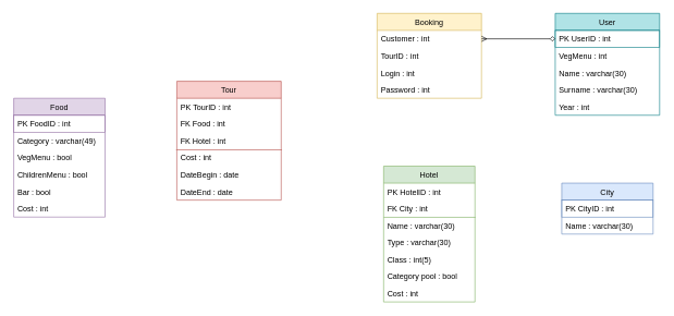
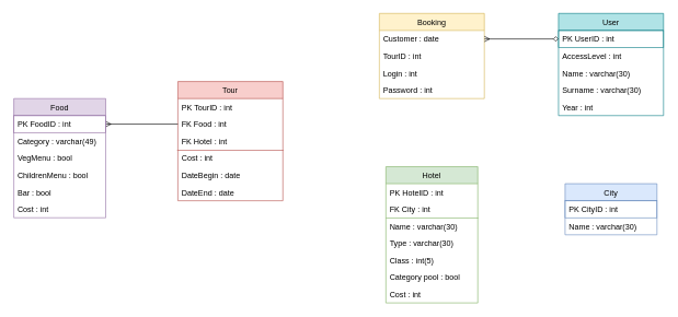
  <mxCell id="0" />
  <mxCell id="1" parent="0" />
  <mxCell id="2" value="Tour" style="swimlane;fontStyle=0;childLayout=stackLayout;horizontal=1;startSize=26;fillColor=#f8cecc;horizontalStack=0;resizeParent=1;resizeParentMax=0;resizeLast=0;collapsible=1;marginBottom=0;strokeColor=#b85450;" parent="1" vertex="1"><mxGeometry x="270" y="124" width="160" height="182" as="geometry" /></mxCell>
  <mxCell id="3" value="PK TourID : int" style="text;align=left;verticalAlign=top;spacingLeft=4;spacingRight=4;overflow=hidden;rotatable=0;points=[[0,0.5],[1,0.5]];portConstraint=eastwest;" parent="2" vertex="1"><mxGeometry y="26" width="160" height="26" as="geometry" /></mxCell>
  <mxCell id="4" value="FK Food : int&#10;" style="text;strokeColor=none;fillColor=none;align=left;verticalAlign=top;spacingLeft=4;spacingRight=4;overflow=hidden;rotatable=0;points=[[0,0.5],[1,0.5]];portConstraint=eastwest;" parent="2" vertex="1"><mxGeometry y="52" width="160" height="26" as="geometry" /></mxCell>
  <mxCell id="5" value="FK Hotel : int" style="text;align=left;verticalAlign=top;spacingLeft=4;spacingRight=4;overflow=hidden;rotatable=0;points=[[0,0.5],[1,0.5]];portConstraint=eastwest;" parent="2" vertex="1"><mxGeometry y="78" width="160" height="26" as="geometry" /></mxCell>
  <mxCell id="6" value="Cost : int" style="text;strokeColor=none;fillColor=none;align=left;verticalAlign=top;spacingLeft=4;spacingRight=4;overflow=hidden;rotatable=0;points=[[0,0.5],[1,0.5]];portConstraint=eastwest;" parent="2" vertex="1"><mxGeometry y="104" width="160" height="26" as="geometry" /></mxCell>
  <mxCell id="7" value="DateBegin : date" style="text;strokeColor=none;fillColor=none;align=left;verticalAlign=top;spacingLeft=4;spacingRight=4;overflow=hidden;rotatable=0;points=[[0,0.5],[1,0.5]];portConstraint=eastwest;" parent="2" vertex="1"><mxGeometry y="130" width="160" height="26" as="geometry" /></mxCell>
  <mxCell id="8" value="DateEnd : date" style="text;strokeColor=none;fillColor=none;align=left;verticalAlign=top;spacingLeft=4;spacingRight=4;overflow=hidden;rotatable=0;points=[[0,0.5],[1,0.5]];portConstraint=eastwest;" parent="2" vertex="1"><mxGeometry y="156" width="160" height="26" as="geometry" /></mxCell>
  <mxCell id="9" value="" style="endArrow=none;html=1;fillColor=#f8cecc;strokeColor=#b85450;" parent="2" edge="1"><mxGeometry width="50" height="50" relative="1" as="geometry"><mxPoint x="-1" y="105" as="sourcePoint" /><mxPoint x="161" y="105" as="targetPoint" /><Array as="points" /></mxGeometry></mxCell>
+ <mxCell id="10" style="edgeStyle=orthogonalEdgeStyle;rounded=0;orthogonalLoop=1;jettySize=auto;html=1;exitX=0;exitY=0.5;exitDx=0;exitDy=0;entryX=1;entryY=0.5;entryDx=0;entryDy=0;endArrow=ERmany;endFill=0;" parent="1" source="4" target="12" edge="1"><mxGeometry relative="1" as="geometry" /></mxCell>
  <mxCell id="11" value="Food" style="swimlane;fontStyle=0;childLayout=stackLayout;horizontal=1;startSize=26;fillColor=#e1d5e7;horizontalStack=0;resizeParent=1;resizeParentMax=0;resizeLast=0;collapsible=1;marginBottom=0;align=center;strokeColor=#9673a6;" parent="1" vertex="1"><mxGeometry x="20" y="150" width="140" height="182" as="geometry" /></mxCell>
  <mxCell id="12" value="PK FoodID : int" style="text;strokeColor=#9673a6;align=left;verticalAlign=top;spacingLeft=4;spacingRight=4;overflow=hidden;rotatable=0;points=[[0,0.5],[1,0.5]];portConstraint=eastwest;" parent="11" vertex="1"><mxGeometry y="26" width="140" height="26" as="geometry" /></mxCell>
  <mxCell id="13" value="Category : varchar(49)" style="text;strokeColor=none;fillColor=none;align=left;verticalAlign=top;spacingLeft=4;spacingRight=4;overflow=hidden;rotatable=0;points=[[0,0.5],[1,0.5]];portConstraint=eastwest;" parent="11" vertex="1"><mxGeometry y="52" width="140" height="26" as="geometry" /></mxCell>
  <mxCell id="14" value="VegMenu : bool" style="text;strokeColor=none;fillColor=none;align=left;verticalAlign=top;spacingLeft=4;spacingRight=4;overflow=hidden;rotatable=0;points=[[0,0.5],[1,0.5]];portConstraint=eastwest;" parent="11" vertex="1"><mxGeometry y="78" width="140" height="26" as="geometry" /></mxCell>
  <mxCell id="15" value="ChildrenMenu : bool" style="text;strokeColor=none;fillColor=none;align=left;verticalAlign=top;spacingLeft=4;spacingRight=4;overflow=hidden;rotatable=0;points=[[0,0.5],[1,0.5]];portConstraint=eastwest;" parent="11" vertex="1"><mxGeometry y="104" width="140" height="26" as="geometry" /></mxCell>
  <mxCell id="16" value="Bar : bool" style="text;strokeColor=none;fillColor=none;align=left;verticalAlign=top;spacingLeft=4;spacingRight=4;overflow=hidden;rotatable=0;points=[[0,0.5],[1,0.5]];portConstraint=eastwest;" parent="11" vertex="1"><mxGeometry y="130" width="140" height="26" as="geometry" /></mxCell>
  <mxCell id="17" value="Cost : int" style="text;strokeColor=none;fillColor=none;align=left;verticalAlign=top;spacingLeft=4;spacingRight=4;overflow=hidden;rotatable=0;points=[[0,0.5],[1,0.5]];portConstraint=eastwest;" parent="11" vertex="1"><mxGeometry y="156" width="140" height="26" as="geometry" /></mxCell>
  <mxCell id="18" value="Hotel" style="swimlane;fontStyle=0;childLayout=stackLayout;horizontal=1;startSize=26;fillColor=#d5e8d4;horizontalStack=0;resizeParent=1;resizeParentMax=0;resizeLast=0;collapsible=1;marginBottom=0;align=center;strokeColor=#82b366;" parent="1" vertex="1"><mxGeometry x="587" y="254" width="140" height="208" as="geometry" /></mxCell>
  <mxCell id="19" value="PK HotelID : int" style="text;align=left;verticalAlign=top;spacingLeft=4;spacingRight=4;overflow=hidden;rotatable=0;points=[[0,0.5],[1,0.5]];portConstraint=eastwest;" parent="18" vertex="1"><mxGeometry y="26" width="140" height="26" as="geometry" /></mxCell>
  <mxCell id="20" value="FK City : int" style="text;strokeColor=none;fillColor=none;align=left;verticalAlign=top;spacingLeft=4;spacingRight=4;overflow=hidden;rotatable=0;points=[[0,0.5],[1,0.5]];portConstraint=eastwest;" parent="18" vertex="1"><mxGeometry y="52" width="140" height="26" as="geometry" /></mxCell>
  <mxCell id="21" value="Name : varchar(30)" style="text;strokeColor=none;fillColor=none;align=left;verticalAlign=top;spacingLeft=4;spacingRight=4;overflow=hidden;rotatable=0;points=[[0,0.5],[1,0.5]];portConstraint=eastwest;" parent="18" vertex="1"><mxGeometry y="78" width="140" height="26" as="geometry" /></mxCell>
  <mxCell id="22" value="Type : varchar(30)" style="text;strokeColor=none;fillColor=none;align=left;verticalAlign=top;spacingLeft=4;spacingRight=4;overflow=hidden;rotatable=0;points=[[0,0.5],[1,0.5]];portConstraint=eastwest;" parent="18" vertex="1"><mxGeometry y="104" width="140" height="26" as="geometry" /></mxCell>
  <mxCell id="23" value="Class : int(5)" style="text;strokeColor=none;fillColor=none;align=left;verticalAlign=top;spacingLeft=4;spacingRight=4;overflow=hidden;rotatable=0;points=[[0,0.5],[1,0.5]];portConstraint=eastwest;" parent="18" vertex="1"><mxGeometry y="130" width="140" height="26" as="geometry" /></mxCell>
  <mxCell id="24" value="Category pool : bool" style="text;strokeColor=none;fillColor=none;align=left;verticalAlign=top;spacingLeft=4;spacingRight=4;overflow=hidden;rotatable=0;points=[[0,0.5],[1,0.5]];portConstraint=eastwest;" parent="18" vertex="1"><mxGeometry y="156" width="140" height="26" as="geometry" /></mxCell>
  <mxCell id="25" value="Cost : int" style="text;strokeColor=none;fillColor=none;align=left;verticalAlign=top;spacingLeft=4;spacingRight=4;overflow=hidden;rotatable=0;points=[[0,0.5],[1,0.5]];portConstraint=eastwest;" parent="18" vertex="1"><mxGeometry y="182" width="140" height="26" as="geometry" /></mxCell>
  <mxCell id="26" value="" style="endArrow=none;html=1;entryX=1.006;entryY=1.015;entryDx=0;entryDy=0;entryPerimeter=0;exitX=0;exitY=0.015;exitDx=0;exitDy=0;exitPerimeter=0;fillColor=#d5e8d4;strokeColor=#82b366;" parent="18" source="21" target="20" edge="1"><mxGeometry width="50" height="50" relative="1" as="geometry"><mxPoint x="-110" y="50" as="sourcePoint" /><mxPoint x="-60" as="targetPoint" /></mxGeometry></mxCell>
  <mxCell id="27" value="City" style="swimlane;fontStyle=0;childLayout=stackLayout;horizontal=1;startSize=26;fillColor=#dae8fc;horizontalStack=0;resizeParent=1;resizeParentMax=0;resizeLast=0;collapsible=1;marginBottom=0;align=center;strokeColor=#6c8ebf;" parent="1" vertex="1"><mxGeometry x="860" y="280" width="140" height="78" as="geometry" /></mxCell>
  <mxCell id="28" value="PK CityID : int" style="text;strokeColor=#6c8ebf;align=left;verticalAlign=top;spacingLeft=4;spacingRight=4;overflow=hidden;rotatable=0;points=[[0,0.5],[1,0.5]];portConstraint=eastwest;" parent="27" vertex="1"><mxGeometry y="26" width="140" height="26" as="geometry" /></mxCell>
  <mxCell id="29" value="Name : varchar(30)" style="text;strokeColor=none;fillColor=none;align=left;verticalAlign=top;spacingLeft=4;spacingRight=4;overflow=hidden;rotatable=0;points=[[0,0.5],[1,0.5]];portConstraint=eastwest;" parent="27" vertex="1"><mxGeometry y="52" width="140" height="26" as="geometry" /></mxCell>
  <mxCell id="30" value="Booking" style="swimlane;fontStyle=0;childLayout=stackLayout;horizontal=1;startSize=26;fillColor=#fff2cc;horizontalStack=0;resizeParent=1;resizeParentMax=0;resizeLast=0;collapsible=1;marginBottom=0;strokeColor=#d6b656;" vertex="1" parent="1"><mxGeometry x="577" y="20" width="160" height="130" as="geometry" /></mxCell>
- <mxCell id="31" value="Customer : int&#10;" style="text;strokeColor=none;fillColor=none;align=left;verticalAlign=top;spacingLeft=4;spacingRight=4;overflow=hidden;rotatable=0;points=[[0,0.5],[1,0.5]];portConstraint=eastwest;" vertex="1" parent="30"><mxGeometry y="26" width="160" height="26" as="geometry" /></mxCell>
+ <mxCell id="31" value="Customer : date&#10;" style="text;strokeColor=none;fillColor=none;align=left;verticalAlign=top;spacingLeft=4;spacingRight=4;overflow=hidden;rotatable=0;points=[[0,0.5],[1,0.5]];portConstraint=eastwest;" vertex="1" parent="30"><mxGeometry y="26" width="160" height="26" as="geometry" /></mxCell>
  <mxCell id="32" value="TourID : int" style="text;align=left;verticalAlign=top;spacingLeft=4;spacingRight=4;overflow=hidden;rotatable=0;points=[[0,0.5],[1,0.5]];portConstraint=eastwest;" vertex="1" parent="30"><mxGeometry y="52" width="160" height="26" as="geometry" /></mxCell>
  <mxCell id="33" value="Login : int" style="text;strokeColor=none;fillColor=none;align=left;verticalAlign=top;spacingLeft=4;spacingRight=4;overflow=hidden;rotatable=0;points=[[0,0.5],[1,0.5]];portConstraint=eastwest;" vertex="1" parent="30"><mxGeometry y="78" width="160" height="26" as="geometry" /></mxCell>
  <mxCell id="34" value="Password : int" style="text;strokeColor=none;fillColor=none;align=left;verticalAlign=top;spacingLeft=4;spacingRight=4;overflow=hidden;rotatable=0;points=[[0,0.5],[1,0.5]];portConstraint=eastwest;" vertex="1" parent="30"><mxGeometry y="104" width="160" height="26" as="geometry" /></mxCell>
  <mxCell id="35" value="User" style="swimlane;fontStyle=0;childLayout=stackLayout;horizontal=1;startSize=26;fillColor=#b0e3e6;horizontalStack=0;resizeParent=1;resizeParentMax=0;resizeLast=0;collapsible=1;marginBottom=0;strokeColor=#0e8088;" vertex="1" parent="1"><mxGeometry x="850" y="20" width="160" height="156" as="geometry" /></mxCell>
  <mxCell id="36" value="PK UserID : int" style="text;align=left;verticalAlign=top;spacingLeft=4;spacingRight=4;overflow=hidden;rotatable=0;points=[[0,0.5],[1,0.5]];portConstraint=eastwest;strokeColor=#0e8088;" vertex="1" parent="35"><mxGeometry y="26" width="160" height="26" as="geometry" /></mxCell>
- <mxCell id="37" value="VegMenu : int" style="text;strokeColor=none;fillColor=none;align=left;verticalAlign=top;spacingLeft=4;spacingRight=4;overflow=hidden;rotatable=0;points=[[0,0.5],[1,0.5]];portConstraint=eastwest;" vertex="1" parent="35"><mxGeometry y="52" width="160" height="26" as="geometry" /></mxCell>
+ <mxCell id="37" value="AccessLevel : int" style="text;strokeColor=none;fillColor=none;align=left;verticalAlign=top;spacingLeft=4;spacingRight=4;overflow=hidden;rotatable=0;points=[[0,0.5],[1,0.5]];portConstraint=eastwest;" vertex="1" parent="35"><mxGeometry y="52" width="160" height="26" as="geometry" /></mxCell>
  <mxCell id="38" value="Name : varchar(30)" style="text;strokeColor=none;fillColor=none;align=left;verticalAlign=top;spacingLeft=4;spacingRight=4;overflow=hidden;rotatable=0;points=[[0,0.5],[1,0.5]];portConstraint=eastwest;" vertex="1" parent="35"><mxGeometry y="78" width="160" height="26" as="geometry" /></mxCell>
  <mxCell id="39" value="Surname : varchar(30)" style="text;strokeColor=none;fillColor=none;align=left;verticalAlign=top;spacingLeft=4;spacingRight=4;overflow=hidden;rotatable=0;points=[[0,0.5],[1,0.5]];portConstraint=eastwest;" vertex="1" parent="35"><mxGeometry y="104" width="160" height="26" as="geometry" /></mxCell>
  <mxCell id="40" value="Year : int" style="text;strokeColor=none;fillColor=none;align=left;verticalAlign=top;spacingLeft=4;spacingRight=4;overflow=hidden;rotatable=0;points=[[0,0.5],[1,0.5]];portConstraint=eastwest;" vertex="1" parent="35"><mxGeometry y="130" width="160" height="26" as="geometry" /></mxCell>
  <mxCell id="41" style="edgeStyle=orthogonalEdgeStyle;rounded=0;orthogonalLoop=1;jettySize=auto;html=1;exitX=1;exitY=0.5;exitDx=0;exitDy=0;entryX=0;entryY=0.5;entryDx=0;entryDy=0;endArrow=diamond;endFill=0;startArrow=ERmany;startFill=0;" edge="1" parent="1" source="31" target="36"><mxGeometry relative="1" as="geometry" /></mxCell>
